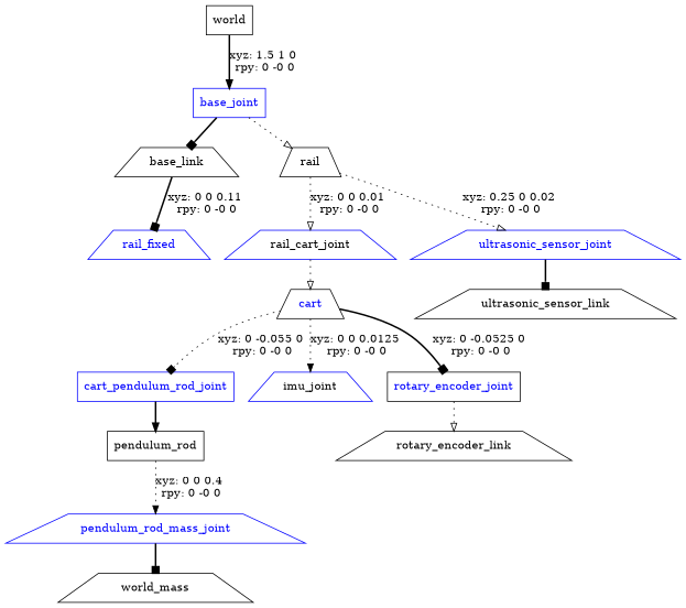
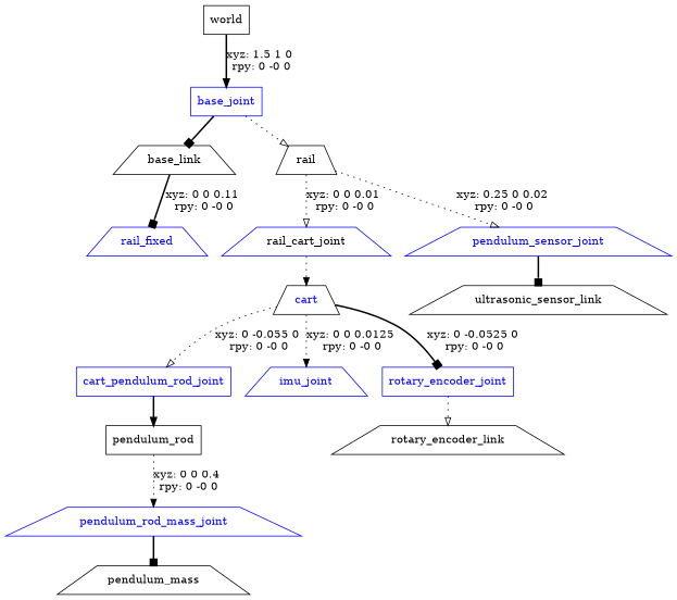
  digraph {
    node [shape=trapezium fontcolor=blue]
    edge [arrowhead=onormal style=dotted]
    n1 [label=world shape=box fontcolor=""]
    base_joint [color=blue shape=box]
    n3 [label=base_link fontcolor=""]
    n4 [label=rail fontcolor=""]
    rail_fixed [color=blue]
    rail_cart_joint [color=blue fontcolor=black]
-   ultrasonic_sensor_joint [color=blue]
+   ultrasonic_sensor_joint [color=blue label=pendulum_sensor_joint]
    n8 [label=cart]
    n9 [label=ultrasonic_sensor_link fontcolor=""]
    cart_pendulum_rod_joint [color=blue shape=box]
-   imu_joint [color=blue fontcolor=black]
-   rotary_encoder_joint [color=black shape=box]
+   imu_joint [color=blue]
+   rotary_encoder_joint [color=blue shape=box]
    n13 [label=pendulum_rod shape=box fontcolor=""]
    n14 [label=rotary_encoder_link fontcolor=""]
    pendulum_rod_mass_joint [color=blue]
-   n16 [label=world_mass fontcolor=""]
+   n16 [label=pendulum_mass fontcolor=""]
    n1 -> base_joint [arrowhead=normal label="xyz: 1.5 1 0 \nrpy: 0 -0 0" style=bold]
    base_joint -> n3 [arrowhead=box style=bold]
    base_joint -> n4
    n3 -> rail_fixed [arrowhead=box label="xyz: 0 0 0.11 \nrpy: 0 -0 0" style=bold]
    n4 -> rail_cart_joint [label="xyz: 0 0 0.01 \nrpy: 0 -0 0"]
    n4 -> ultrasonic_sensor_joint [label="xyz: 0.25 0 0.02 \nrpy: 0 -0 0"]
-   rail_cart_joint -> n8
+   rail_cart_joint -> n8 [arrowhead=normal]
    ultrasonic_sensor_joint -> n9 [arrowhead=box style=bold]
-   n8 -> cart_pendulum_rod_joint [arrowhead=box label="xyz: 0 -0.055 0 \nrpy: 0 -0 0"]
+   n8 -> cart_pendulum_rod_joint [label="xyz: 0 -0.055 0 \nrpy: 0 -0 0"]
    n8 -> imu_joint [arrowhead=normal label="xyz: 0 0 0.0125 \nrpy: 0 -0 0"]
    n8 -> rotary_encoder_joint [arrowhead=box label="xyz: 0 -0.0525 0 \nrpy: 0 -0 0" style=bold]
    cart_pendulum_rod_joint -> n13 [arrowhead=normal style=bold]
    rotary_encoder_joint -> n14
    n13 -> pendulum_rod_mass_joint [arrowhead=normal label="xyz: 0 0 0.4 \nrpy: 0 -0 0"]
    pendulum_rod_mass_joint -> n16 [arrowhead=box style=bold]
  }
